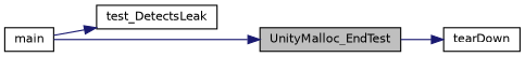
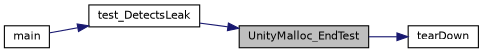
  digraph {
    rankdir=RL
    node [color=black fillcolor=white fontname=Helvetica fontsize=10 shape=record style=filled]
    edge [color=midnightblue dir=back fontname=Helvetica fontsize=10 labelfontname=Helvetica labelfontsize=10 style=solid]
    n1 [fillcolor=grey75 fontcolor=black height=0.2 label=UnityMalloc_EndTest width=0.4]
    n2 [height=0.2 label=test_DetectsLeak width=0.4]
    n3 [height=0.2 label=tearDown width=0.4]
    n4 [height=0.2 label=main width=0.4]
-   n1 -> n4
+   n1 -> n2
    n2 -> n4
    n3 -> n1
  }
